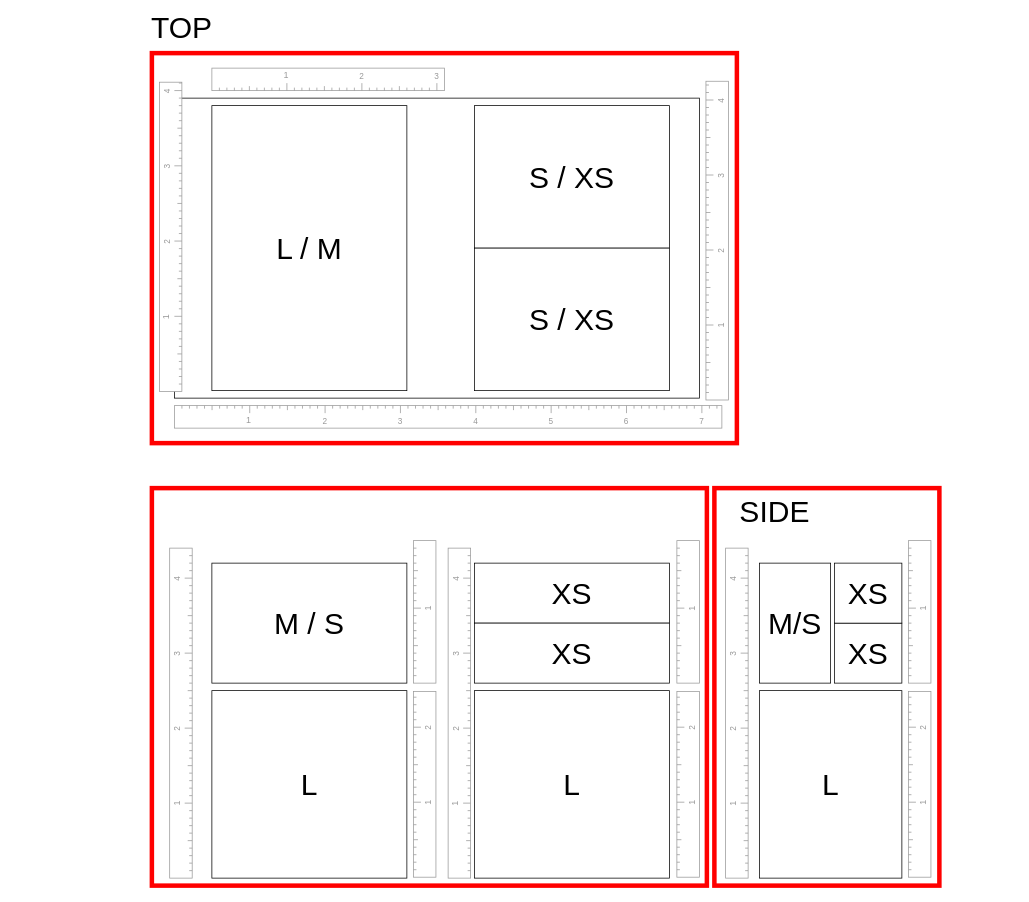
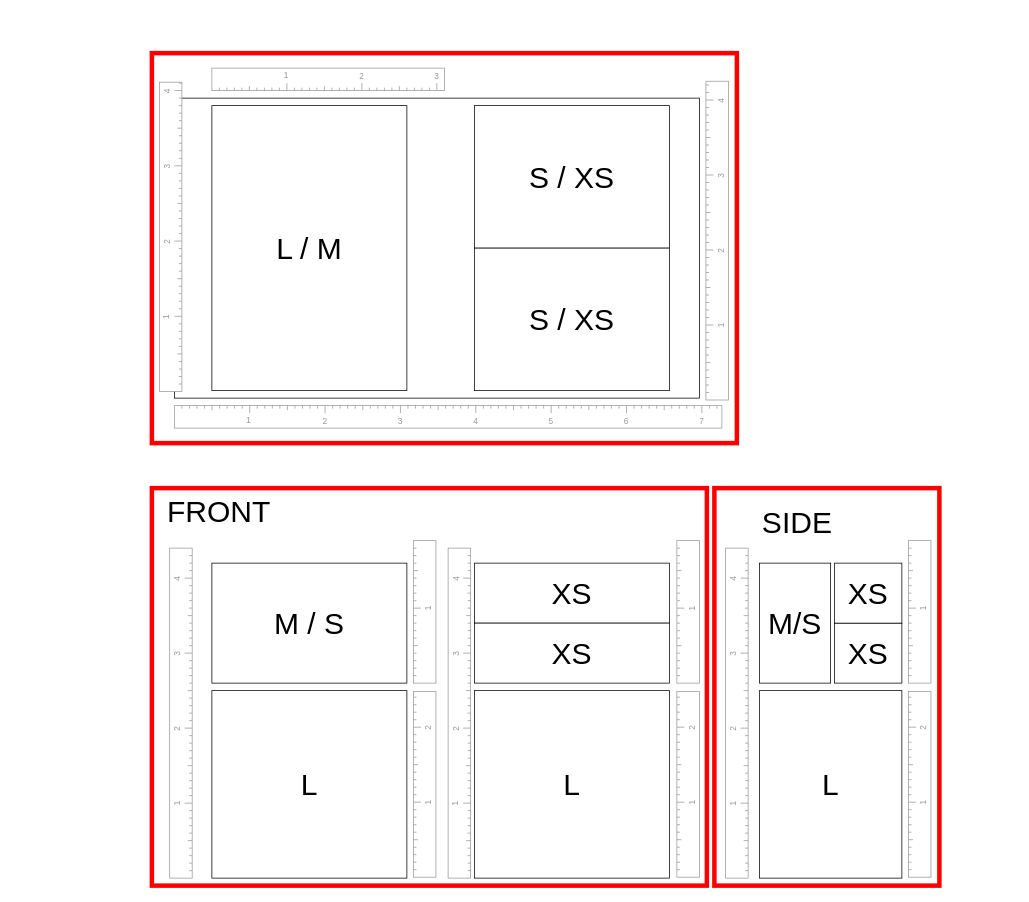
  <mxCell id="0" />
  <mxCell id="1" parent="0" />
  <mxCell id="2" value="" style="rounded=0;whiteSpace=wrap;html=1;fillColor=none;strokeColor=#FF0000;strokeWidth=6;" parent="1" vertex="1"><mxGeometry x="952" y="650" width="300" height="530" as="geometry" /></mxCell>
  <mxCell id="3" value="" style="rounded=0;whiteSpace=wrap;html=1;fillColor=none;strokeColor=#FF0000;strokeWidth=6;" parent="1" vertex="1"><mxGeometry x="202" y="650" width="740" height="530" as="geometry" /></mxCell>
  <mxCell id="4" value="" style="rounded=0;whiteSpace=wrap;html=1;fillColor=none;strokeColor=#FF0000;strokeWidth=6;" parent="1" vertex="1"><mxGeometry x="202" y="70" width="780" height="520" as="geometry" /></mxCell>
  <mxCell id="5" value="" style="rounded=0;whiteSpace=wrap;html=1;" parent="1" vertex="1"><mxGeometry x="232" y="130" width="700" height="400" as="geometry" /></mxCell>
  <mxCell id="6" value="&lt;font style=&quot;font-size: 40px;&quot;&gt;L / M&lt;/font&gt;" style="rounded=0;whiteSpace=wrap;html=1;" parent="1" vertex="1"><mxGeometry x="282" y="140" width="260" height="380" as="geometry" /></mxCell>
  <mxCell id="7" value="&lt;font style=&quot;font-size: 40px;&quot;&gt;S / XS&lt;/font&gt;" style="rounded=0;whiteSpace=wrap;html=1;" parent="1" vertex="1"><mxGeometry x="632" y="140" width="260" height="190" as="geometry" /></mxCell>
  <mxCell id="8" value="1" style="strokeWidth=1;shadow=0;dashed=0;align=left;html=1;shape=mxgraph.mockup.misc.ruler2;dx=100.333;rulerOrient=down;unitSize=10;fontColor=#999999;spacingLeft=96.333;align=left;verticalAlign=middle;spacingBottom=10;spacingTop=0;spacingRight=0;rotation=-90;spacing=0;strokeColor=#999999;" parent="1" vertex="1"><mxGeometry x="20.75" y="300" width="412.5" height="30" as="geometry" /></mxCell>
  <mxCell id="9" value="1" style="strokeWidth=1;shadow=0;dashed=0;align=center;html=1;shape=mxgraph.mockup.misc.ruler2;dx=100;rulerOrient=down;unitSize=10;fontColor=#999999;spacingLeft=96;align=left;verticalAlign=middle;spacingBottom=10;spacingTop=0;spacingRight=0;spacing=0;strokeColor=#999999;" parent="1" vertex="1"><mxGeometry x="282" y="90" width="310" height="30" as="geometry" /></mxCell>
  <mxCell id="10" value="1" style="strokeWidth=1;shadow=0;dashed=0;align=left;html=1;shape=mxgraph.mockup.misc.ruler2;dx=100.474;rulerOrient=up;unitSize=10;fontColor=#999999;spacingLeft=96.474;align=left;verticalAlign=middle;spacingBottom=0;spacingTop=10;spacingRight=0;spacing=0;strokeColor=#999999;" parent="1" vertex="1"><mxGeometry x="232" y="540" width="730" height="30" as="geometry" /></mxCell>
  <mxCell id="11" value="1" style="strokeWidth=1;shadow=0;dashed=0;align=center;html=1;shape=mxgraph.mockup.misc.ruler2;dx=100;rulerOrient=up;unitSize=10;fontColor=#999999;spacingLeft=96;align=left;verticalAlign=middle;spacingBottom=0;spacingTop=10;spacingRight=0;rotation=-90;spacing=0;strokeColor=#999999;" parent="1" vertex="1"><mxGeometry x="743.25" y="305" width="425" height="30" as="geometry" /></mxCell>
  <mxCell id="12" value="&lt;font style=&quot;font-size: 40px;&quot;&gt;L&lt;/font&gt;" style="rounded=0;whiteSpace=wrap;html=1;" parent="1" vertex="1"><mxGeometry x="1012" y="920" width="190" height="250" as="geometry" /></mxCell>
  <mxCell id="13" value="1" style="strokeWidth=1;shadow=0;dashed=0;align=center;html=1;shape=mxgraph.mockup.misc.ruler2;dx=100;rulerOrient=down;unitSize=10;fontColor=#999999;spacingLeft=96;align=left;verticalAlign=middle;spacingBottom=10;spacingTop=0;spacingRight=0;rotation=-90;spacing=0;strokeColor=#999999;" parent="1" vertex="1"><mxGeometry x="762" y="935" width="440" height="30" as="geometry" /></mxCell>
  <mxCell id="14" value="&lt;font style=&quot;font-size: 40px;&quot;&gt;S / XS&lt;/font&gt;" style="rounded=0;whiteSpace=wrap;html=1;" parent="1" vertex="1"><mxGeometry x="632" y="330" width="260" height="190" as="geometry" /></mxCell>
  <mxCell id="15" value="1" style="strokeWidth=1;shadow=0;dashed=0;align=center;html=1;shape=mxgraph.mockup.misc.ruler2;dx=100;rulerOrient=up;unitSize=10;fontColor=#999999;spacingLeft=96;align=left;verticalAlign=middle;spacingBottom=0;spacingTop=10;spacingRight=0;rotation=-90;spacing=0;strokeColor=#999999;fillColor=none;" parent="1" vertex="1"><mxGeometry x="1130.75" y="800" width="190" height="30" as="geometry" /></mxCell>
  <mxCell id="16" value="1" style="strokeWidth=1;shadow=0;dashed=0;align=center;html=1;shape=mxgraph.mockup.misc.ruler2;dx=100;rulerOrient=up;unitSize=10;fontColor=#999999;spacingLeft=96;align=left;verticalAlign=middle;spacingBottom=0;spacingTop=10;spacingRight=0;rotation=-90;spacing=0;strokeColor=#999999;fillColor=none;" parent="1" vertex="1"><mxGeometry x="1102" y="1030" width="247.5" height="30" as="geometry" /></mxCell>
  <mxCell id="17" value="&lt;font style=&quot;font-size: 40px;&quot;&gt;M/S&lt;/font&gt;" style="rounded=0;whiteSpace=wrap;html=1;" parent="1" vertex="1"><mxGeometry x="1012" y="750" width="95" height="160" as="geometry" /></mxCell>
  <mxCell id="18" value="&lt;font style=&quot;font-size: 40px;&quot;&gt;XS&lt;/font&gt;" style="rounded=0;whiteSpace=wrap;html=1;" parent="1" vertex="1"><mxGeometry x="1112" y="830" width="90" height="80" as="geometry" /></mxCell>
  <mxCell id="19" value="&lt;font style=&quot;font-size: 40px;&quot;&gt;XS&lt;/font&gt;" style="rounded=0;whiteSpace=wrap;html=1;" parent="1" vertex="1"><mxGeometry x="1112" y="750" width="90" height="80" as="geometry" /></mxCell>
- <mxCell id="20" value="TOP" style="text;html=1;strokeColor=none;fillColor=none;align=center;verticalAlign=middle;whiteSpace=wrap;rounded=0;strokeWidth=6;fontSize=40;" parent="1" vertex="1"><mxGeometry x="212" y="20" width="60" height="30" as="geometry" /></mxCell>
- <mxCell id="21" value="SIDE" style="text;html=1;align=center;verticalAlign=middle;resizable=0;points=[];autosize=1;strokeColor=none;fillColor=none;fontSize=40;" parent="1" vertex="1"><mxGeometry x="972" y="650" width="120" height="60" as="geometry" /></mxCell>
+ <mxCell id="21" value="SIDE" style="text;html=1;align=center;verticalAlign=middle;resizable=0;points=[];autosize=1;strokeColor=none;fillColor=none;fontSize=40;" parent="1" vertex="1"><mxGeometry x="1002" y="665" width="120" height="60" as="geometry" /></mxCell>
  <mxCell id="22" value="&lt;font style=&quot;font-size: 40px;&quot;&gt;L&lt;/font&gt;" style="rounded=0;whiteSpace=wrap;html=1;" parent="1" vertex="1"><mxGeometry x="282" y="920" width="260" height="250" as="geometry" /></mxCell>
  <mxCell id="23" value="1" style="strokeWidth=1;shadow=0;dashed=0;align=center;html=1;shape=mxgraph.mockup.misc.ruler2;dx=100;rulerOrient=down;unitSize=10;fontColor=#999999;spacingLeft=96;align=left;verticalAlign=middle;spacingBottom=10;spacingTop=0;spacingRight=0;rotation=-90;spacing=0;strokeColor=#999999;" parent="1" vertex="1"><mxGeometry x="20.75" y="935" width="440" height="30" as="geometry" /></mxCell>
  <mxCell id="24" value="1" style="strokeWidth=1;shadow=0;dashed=0;align=center;html=1;shape=mxgraph.mockup.misc.ruler2;dx=100;rulerOrient=up;unitSize=10;fontColor=#999999;spacingLeft=96;align=left;verticalAlign=middle;spacingBottom=0;spacingTop=10;spacingRight=0;rotation=-90;spacing=0;strokeColor=#999999;fillColor=none;" parent="1" vertex="1"><mxGeometry x="470.75" y="800" width="190" height="30" as="geometry" /></mxCell>
  <mxCell id="25" value="1" style="strokeWidth=1;shadow=0;dashed=0;align=center;html=1;shape=mxgraph.mockup.misc.ruler2;dx=100;rulerOrient=up;unitSize=10;fontColor=#999999;spacingLeft=96;align=left;verticalAlign=middle;spacingBottom=0;spacingTop=10;spacingRight=0;rotation=-90;spacing=0;strokeColor=#999999;fillColor=none;" parent="1" vertex="1"><mxGeometry x="442" y="1030" width="247.5" height="30" as="geometry" /></mxCell>
  <mxCell id="26" value="&lt;font style=&quot;font-size: 40px;&quot;&gt;M / S&lt;br&gt;&lt;/font&gt;" style="rounded=0;whiteSpace=wrap;html=1;" parent="1" vertex="1"><mxGeometry x="282" y="750" width="260" height="160" as="geometry" /></mxCell>
+ <mxCell id="27" value="FRONT" style="text;html=1;align=center;verticalAlign=middle;resizable=0;points=[];autosize=1;strokeColor=none;fillColor=none;fontSize=40;" parent="1" vertex="1"><mxGeometry x="210.75" y="650" width="160" height="60" as="geometry" /></mxCell>
  <mxCell id="28" value="&lt;font style=&quot;font-size: 40px;&quot;&gt;L&lt;/font&gt;" style="rounded=0;whiteSpace=wrap;html=1;" parent="1" vertex="1"><mxGeometry x="632" y="920" width="260" height="250" as="geometry" /></mxCell>
  <mxCell id="29" value="1" style="strokeWidth=1;shadow=0;dashed=0;align=center;html=1;shape=mxgraph.mockup.misc.ruler2;dx=100;rulerOrient=down;unitSize=10;fontColor=#999999;spacingLeft=96;align=left;verticalAlign=middle;spacingBottom=10;spacingTop=0;spacingRight=0;rotation=-90;spacing=0;strokeColor=#999999;" parent="1" vertex="1"><mxGeometry x="392" y="935" width="440" height="30" as="geometry" /></mxCell>
  <mxCell id="30" value="1" style="strokeWidth=1;shadow=0;dashed=0;align=center;html=1;shape=mxgraph.mockup.misc.ruler2;dx=100;rulerOrient=up;unitSize=10;fontColor=#999999;spacingLeft=96;align=left;verticalAlign=middle;spacingBottom=0;spacingTop=10;spacingRight=0;rotation=-90;spacing=0;strokeColor=#999999;fillColor=none;" parent="1" vertex="1"><mxGeometry x="822" y="800" width="190" height="30" as="geometry" /></mxCell>
  <mxCell id="31" value="1" style="strokeWidth=1;shadow=0;dashed=0;align=center;html=1;shape=mxgraph.mockup.misc.ruler2;dx=100;rulerOrient=up;unitSize=10;fontColor=#999999;spacingLeft=96;align=left;verticalAlign=middle;spacingBottom=0;spacingTop=10;spacingRight=0;rotation=-90;spacing=0;strokeColor=#999999;fillColor=none;" parent="1" vertex="1"><mxGeometry x="793.25" y="1030" width="247.5" height="30" as="geometry" /></mxCell>
  <mxCell id="32" value="&lt;font style=&quot;font-size: 40px;&quot;&gt;XS&lt;br&gt;&lt;/font&gt;" style="rounded=0;whiteSpace=wrap;html=1;" parent="1" vertex="1"><mxGeometry x="632" y="750" width="260" height="80" as="geometry" /></mxCell>
  <mxCell id="33" value="&lt;font style=&quot;font-size: 40px;&quot;&gt;XS&lt;br&gt;&lt;/font&gt;" style="rounded=0;whiteSpace=wrap;html=1;" parent="1" vertex="1"><mxGeometry x="632" y="830" width="260" height="80" as="geometry" /></mxCell>
